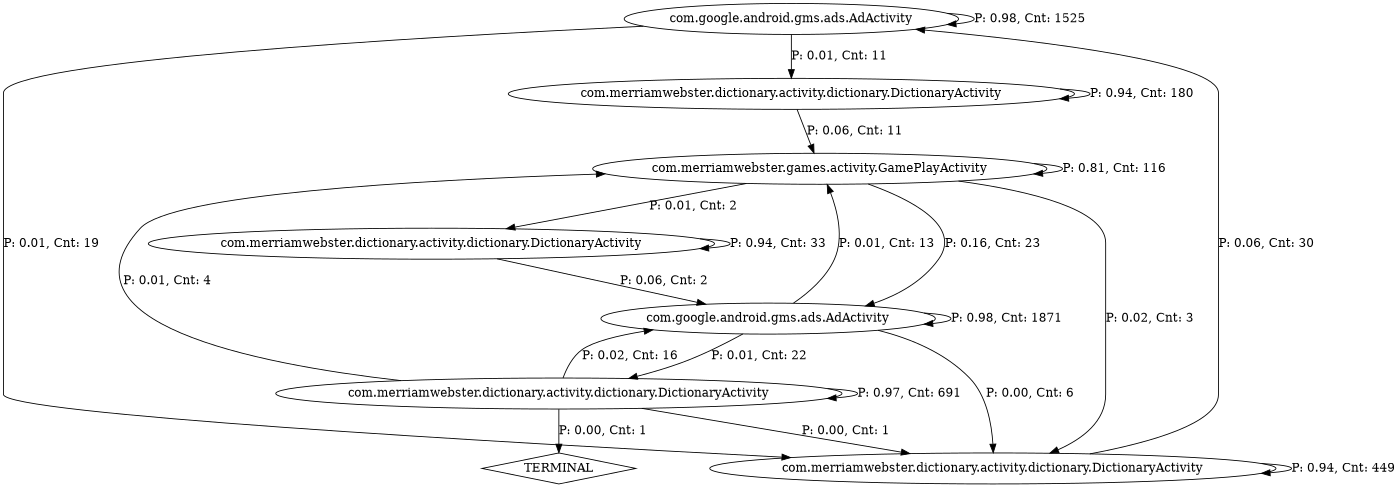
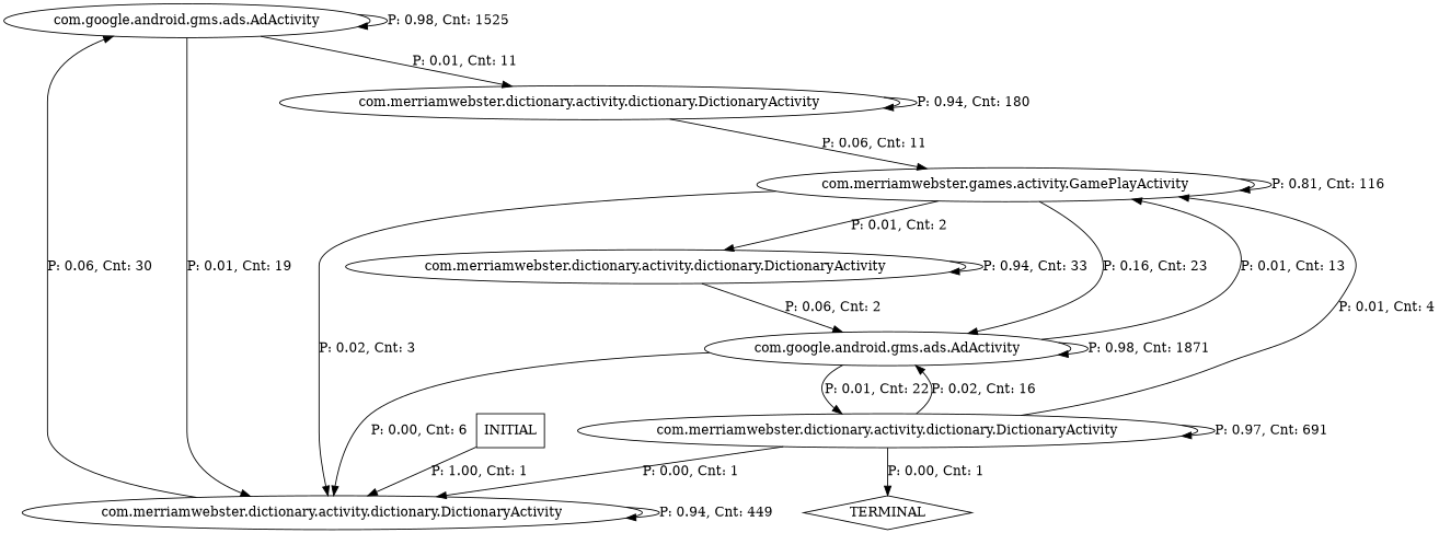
  digraph {
    n1 [label="com.google.android.gms.ads.AdActivity"]
    n2 [label="com.merriamwebster.dictionary.activity.dictionary.DictionaryActivity"]
    n3 [label="com.merriamwebster.dictionary.activity.dictionary.DictionaryActivity"]
    n4 [label="com.google.android.gms.ads.AdActivity"]
    n5 [label="com.merriamwebster.dictionary.activity.dictionary.DictionaryActivity"]
    n6 [label="com.merriamwebster.games.activity.GamePlayActivity"]
    n7 [label="com.merriamwebster.dictionary.activity.dictionary.DictionaryActivity"]
    n8 [label=TERMINAL shape=diamond]
+   n9 [label=INITIAL shape=box]
    n1 -> n1 [label="P: 0.98, Cnt: 1525"]
    n1 -> n2 [label="P: 0.01, Cnt: 19"]
    n1 -> n3 [label="P: 0.01, Cnt: 11"]
    n2 -> n1 [label="P: 0.06, Cnt: 30"]
    n2 -> n2 [label="P: 0.94, Cnt: 449"]
    n3 -> n3 [label="P: 0.94, Cnt: 180"]
    n3 -> n6 [label="P: 0.06, Cnt: 11"]
    n4 -> n2 [label="P: 0.00, Cnt: 6"]
    n4 -> n4 [label="P: 0.98, Cnt: 1871"]
    n4 -> n5 [label="P: 0.01, Cnt: 22"]
    n4 -> n6 [label="P: 0.01, Cnt: 13"]
    n5 -> n2 [label="P: 0.00, Cnt: 1"]
    n5 -> n4 [label="P: 0.02, Cnt: 16"]
    n5 -> n5 [label="P: 0.97, Cnt: 691"]
    n5 -> n6 [label="P: 0.01, Cnt: 4"]
    n5 -> n8 [label="P: 0.00, Cnt: 1"]
    n6 -> n2 [label="P: 0.02, Cnt: 3"]
    n6 -> n4 [label="P: 0.16, Cnt: 23"]
    n6 -> n6 [label="P: 0.81, Cnt: 116"]
    n6 -> n7 [label="P: 0.01, Cnt: 2"]
    n7 -> n4 [label="P: 0.06, Cnt: 2"]
    n7 -> n7 [label="P: 0.94, Cnt: 33"]
+   n9 -> n2 [label="P: 1.00, Cnt: 1"]
  }
